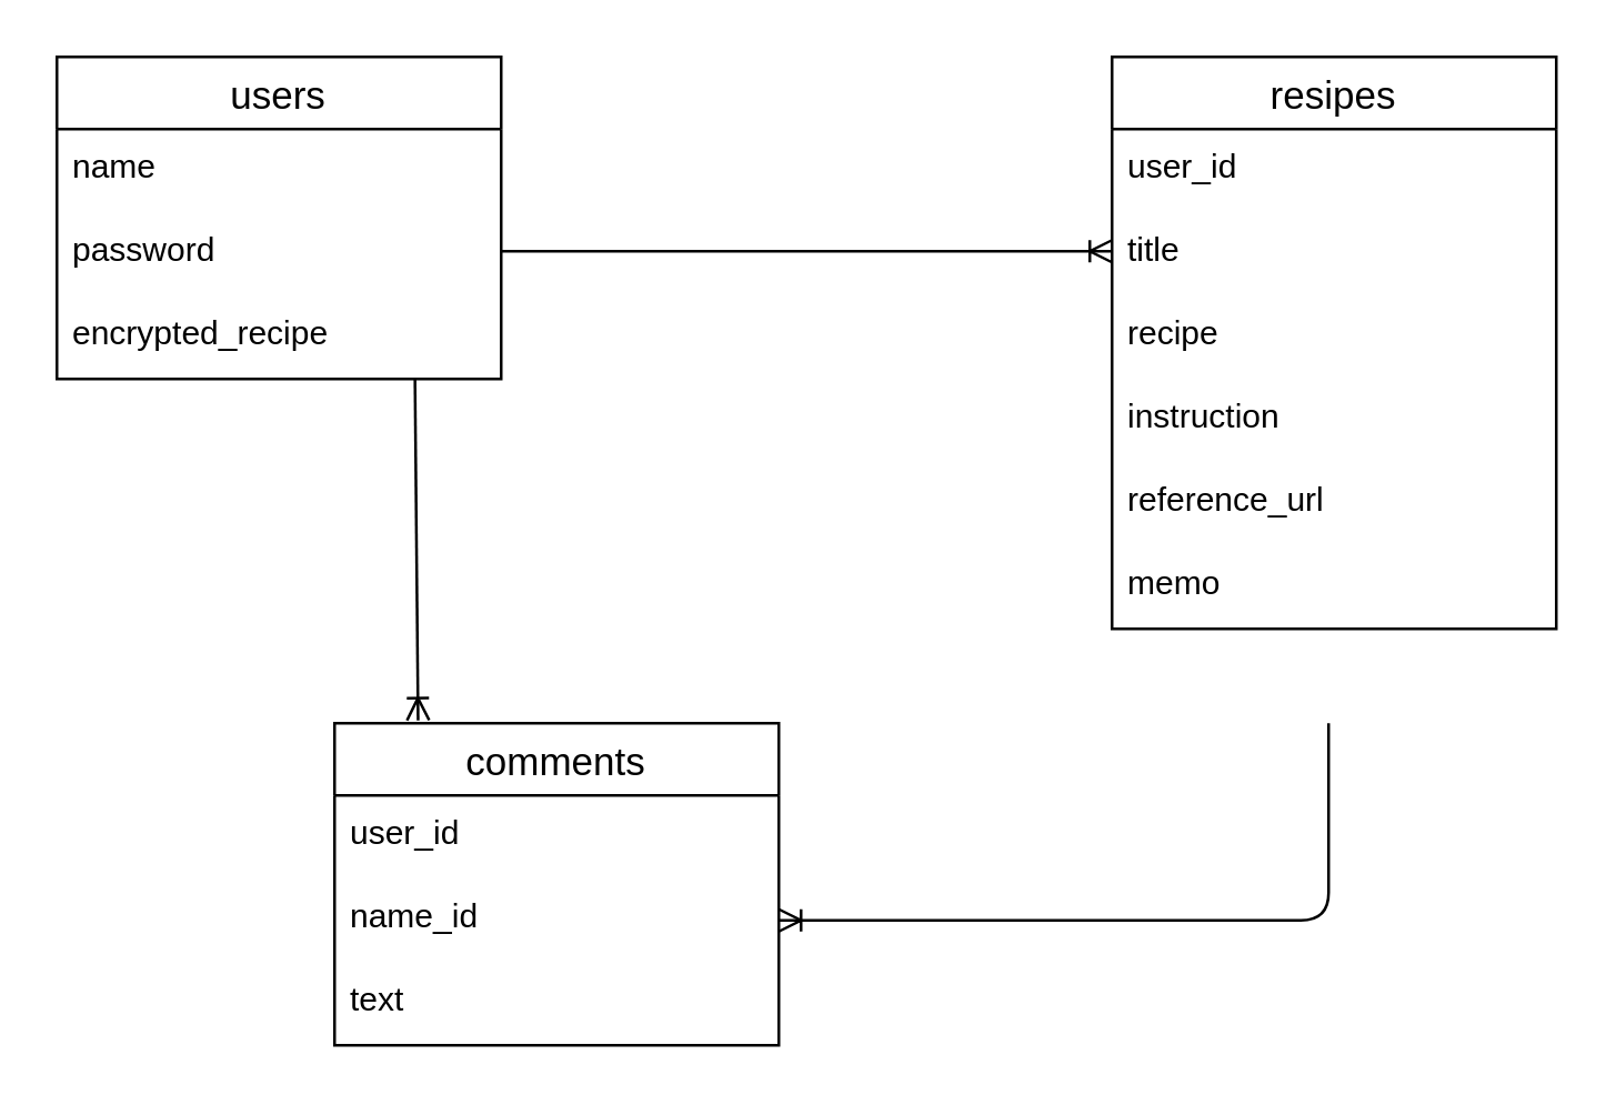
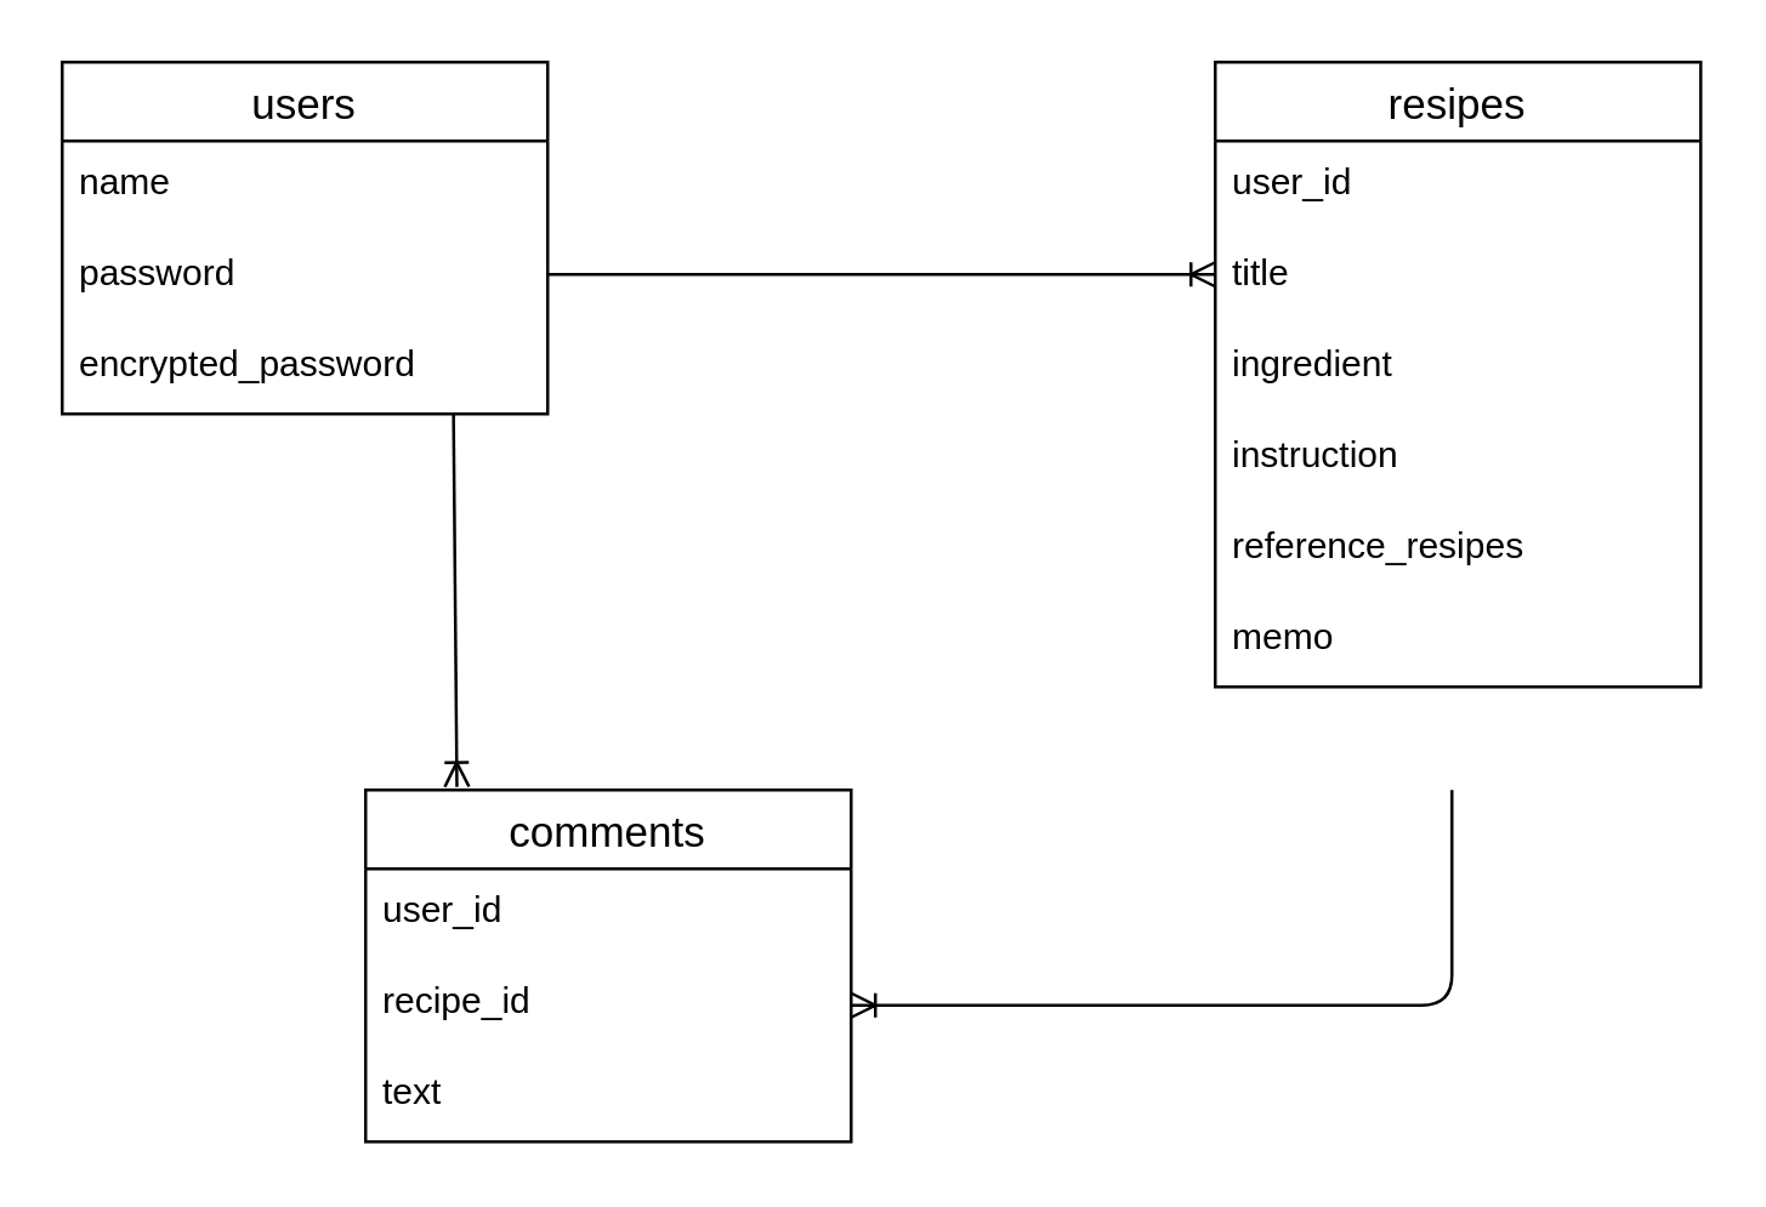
  <mxCell id="0" />
  <mxCell id="1" parent="0" />
  <mxCell id="2" value="users" style="swimlane;fontStyle=0;childLayout=stackLayout;horizontal=1;startSize=26;horizontalStack=0;resizeParent=1;resizeParentMax=0;resizeLast=0;collapsible=1;marginBottom=0;align=center;fontSize=14;" parent="1" vertex="1"><mxGeometry x="20" y="20" width="160" height="116" as="geometry" /></mxCell>
  <mxCell id="3" value="name" style="text;strokeColor=none;fillColor=none;spacingLeft=4;spacingRight=4;overflow=hidden;rotatable=0;points=[[0,0.5],[1,0.5]];portConstraint=eastwest;fontSize=12;" parent="2" vertex="1"><mxGeometry y="26" width="160" height="30" as="geometry" /></mxCell>
  <mxCell id="4" value="password" style="text;strokeColor=none;fillColor=none;spacingLeft=4;spacingRight=4;overflow=hidden;rotatable=0;points=[[0,0.5],[1,0.5]];portConstraint=eastwest;fontSize=12;" parent="2" vertex="1"><mxGeometry y="56" width="160" height="30" as="geometry" /></mxCell>
- <mxCell id="5" value="encrypted_recipe" style="text;strokeColor=none;fillColor=none;spacingLeft=4;spacingRight=4;overflow=hidden;rotatable=0;points=[[0,0.5],[1,0.5]];portConstraint=eastwest;fontSize=12;" parent="2" vertex="1"><mxGeometry y="86" width="160" height="30" as="geometry" /></mxCell>
+ <mxCell id="5" value="encrypted_password" style="text;strokeColor=none;fillColor=none;spacingLeft=4;spacingRight=4;overflow=hidden;rotatable=0;points=[[0,0.5],[1,0.5]];portConstraint=eastwest;fontSize=12;" parent="2" vertex="1"><mxGeometry y="86" width="160" height="30" as="geometry" /></mxCell>
  <mxCell id="6" value="comments" style="swimlane;fontStyle=0;childLayout=stackLayout;horizontal=1;startSize=26;horizontalStack=0;resizeParent=1;resizeParentMax=0;resizeLast=0;collapsible=1;marginBottom=0;align=center;fontSize=14;" parent="1" vertex="1"><mxGeometry x="120" y="260" width="160" height="116" as="geometry" /></mxCell>
  <mxCell id="7" value="user_id" style="text;strokeColor=none;fillColor=none;spacingLeft=4;spacingRight=4;overflow=hidden;rotatable=0;points=[[0,0.5],[1,0.5]];portConstraint=eastwest;fontSize=12;" parent="6" vertex="1"><mxGeometry y="26" width="160" height="30" as="geometry" /></mxCell>
- <mxCell id="8" value="name_id" style="text;strokeColor=none;fillColor=none;spacingLeft=4;spacingRight=4;overflow=hidden;rotatable=0;points=[[0,0.5],[1,0.5]];portConstraint=eastwest;fontSize=12;" parent="6" vertex="1"><mxGeometry y="56" width="160" height="30" as="geometry" /></mxCell>
+ <mxCell id="8" value="recipe_id" style="text;strokeColor=none;fillColor=none;spacingLeft=4;spacingRight=4;overflow=hidden;rotatable=0;points=[[0,0.5],[1,0.5]];portConstraint=eastwest;fontSize=12;" parent="6" vertex="1"><mxGeometry y="56" width="160" height="30" as="geometry" /></mxCell>
  <mxCell id="9" value="text" style="text;strokeColor=none;fillColor=none;spacingLeft=4;spacingRight=4;overflow=hidden;rotatable=0;points=[[0,0.5],[1,0.5]];portConstraint=eastwest;fontSize=12;" parent="6" vertex="1"><mxGeometry y="86" width="160" height="30" as="geometry" /></mxCell>
  <mxCell id="10" value="" style="fontSize=12;html=1;endArrow=ERoneToMany;exitX=0.806;exitY=1;exitDx=0;exitDy=0;exitPerimeter=0;entryX=0.188;entryY=-0.009;entryDx=0;entryDy=0;entryPerimeter=0;" parent="1" source="5" target="6" edge="1"><mxGeometry width="100" height="100" relative="1" as="geometry"><mxPoint x="150" y="140" as="sourcePoint" /><mxPoint x="150" y="260" as="targetPoint" /></mxGeometry></mxCell>
  <mxCell id="11" value="" style="fontSize=12;html=1;endArrow=ERoneToMany;" parent="1" edge="1"><mxGeometry width="100" height="100" relative="1" as="geometry"><mxPoint x="478" y="260" as="sourcePoint" /><mxPoint x="280" y="331" as="targetPoint" /><Array as="points"><mxPoint x="478" y="331" /></Array></mxGeometry></mxCell>
  <mxCell id="12" value="" style="edgeStyle=entityRelationEdgeStyle;fontSize=12;html=1;endArrow=ERoneToMany;" parent="1" edge="1"><mxGeometry width="100" height="100" relative="1" as="geometry"><mxPoint x="180" y="90" as="sourcePoint" /><mxPoint x="400" y="90" as="targetPoint" /></mxGeometry></mxCell>
  <mxCell id="13" value="resipes" style="swimlane;fontStyle=0;childLayout=stackLayout;horizontal=1;startSize=26;horizontalStack=0;resizeParent=1;resizeParentMax=0;resizeLast=0;collapsible=1;marginBottom=0;align=center;fontSize=14;" parent="1" vertex="1"><mxGeometry x="400" y="20" width="160" height="206" as="geometry" /></mxCell>
  <mxCell id="14" value="user_id" style="text;strokeColor=none;fillColor=none;spacingLeft=4;spacingRight=4;overflow=hidden;rotatable=0;points=[[0,0.5],[1,0.5]];portConstraint=eastwest;fontSize=12;" parent="13" vertex="1"><mxGeometry y="26" width="160" height="30" as="geometry" /></mxCell>
  <mxCell id="15" value="title" style="text;strokeColor=none;fillColor=none;spacingLeft=4;spacingRight=4;overflow=hidden;rotatable=0;points=[[0,0.5],[1,0.5]];portConstraint=eastwest;fontSize=12;" parent="13" vertex="1"><mxGeometry y="56" width="160" height="30" as="geometry" /></mxCell>
- <mxCell id="16" value="recipe" style="text;strokeColor=none;fillColor=none;spacingLeft=4;spacingRight=4;overflow=hidden;rotatable=0;points=[[0,0.5],[1,0.5]];portConstraint=eastwest;fontSize=12;" parent="13" vertex="1"><mxGeometry y="86" width="160" height="30" as="geometry" /></mxCell>
+ <mxCell id="16" value="ingredient" style="text;strokeColor=none;fillColor=none;spacingLeft=4;spacingRight=4;overflow=hidden;rotatable=0;points=[[0,0.5],[1,0.5]];portConstraint=eastwest;fontSize=12;" parent="13" vertex="1"><mxGeometry y="86" width="160" height="30" as="geometry" /></mxCell>
  <mxCell id="17" value="instruction" style="text;strokeColor=none;fillColor=none;spacingLeft=4;spacingRight=4;overflow=hidden;rotatable=0;points=[[0,0.5],[1,0.5]];portConstraint=eastwest;fontSize=12;" parent="13" vertex="1"><mxGeometry y="116" width="160" height="30" as="geometry" /></mxCell>
- <mxCell id="18" value="reference_url" style="text;strokeColor=none;fillColor=none;spacingLeft=4;spacingRight=4;overflow=hidden;rotatable=0;points=[[0,0.5],[1,0.5]];portConstraint=eastwest;fontSize=12;" parent="13" vertex="1"><mxGeometry y="146" width="160" height="30" as="geometry" /></mxCell>
+ <mxCell id="18" value="reference_resipes" style="text;strokeColor=none;fillColor=none;spacingLeft=4;spacingRight=4;overflow=hidden;rotatable=0;points=[[0,0.5],[1,0.5]];portConstraint=eastwest;fontSize=12;" parent="13" vertex="1"><mxGeometry y="146" width="160" height="30" as="geometry" /></mxCell>
  <mxCell id="19" value="memo" style="text;strokeColor=none;fillColor=none;spacingLeft=4;spacingRight=4;overflow=hidden;rotatable=0;points=[[0,0.5],[1,0.5]];portConstraint=eastwest;fontSize=12;" parent="13" vertex="1"><mxGeometry y="176" width="160" height="30" as="geometry" /></mxCell>
